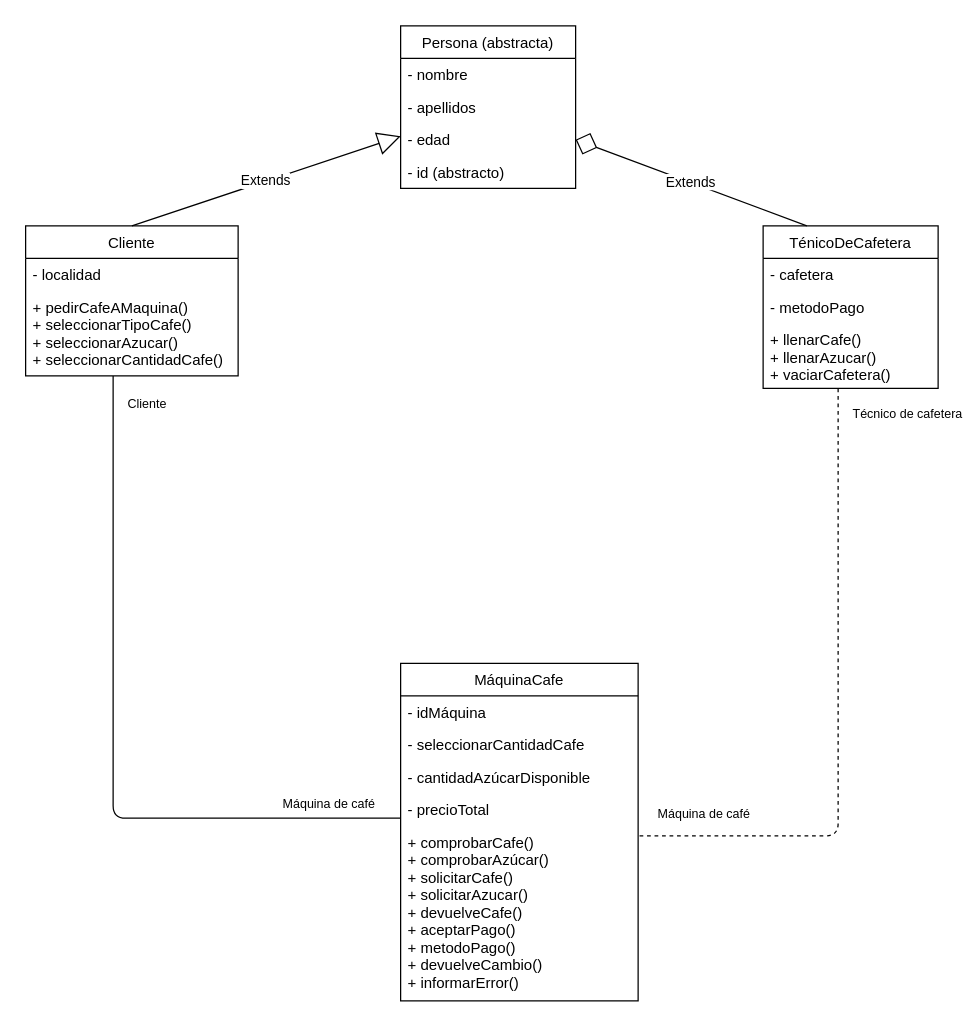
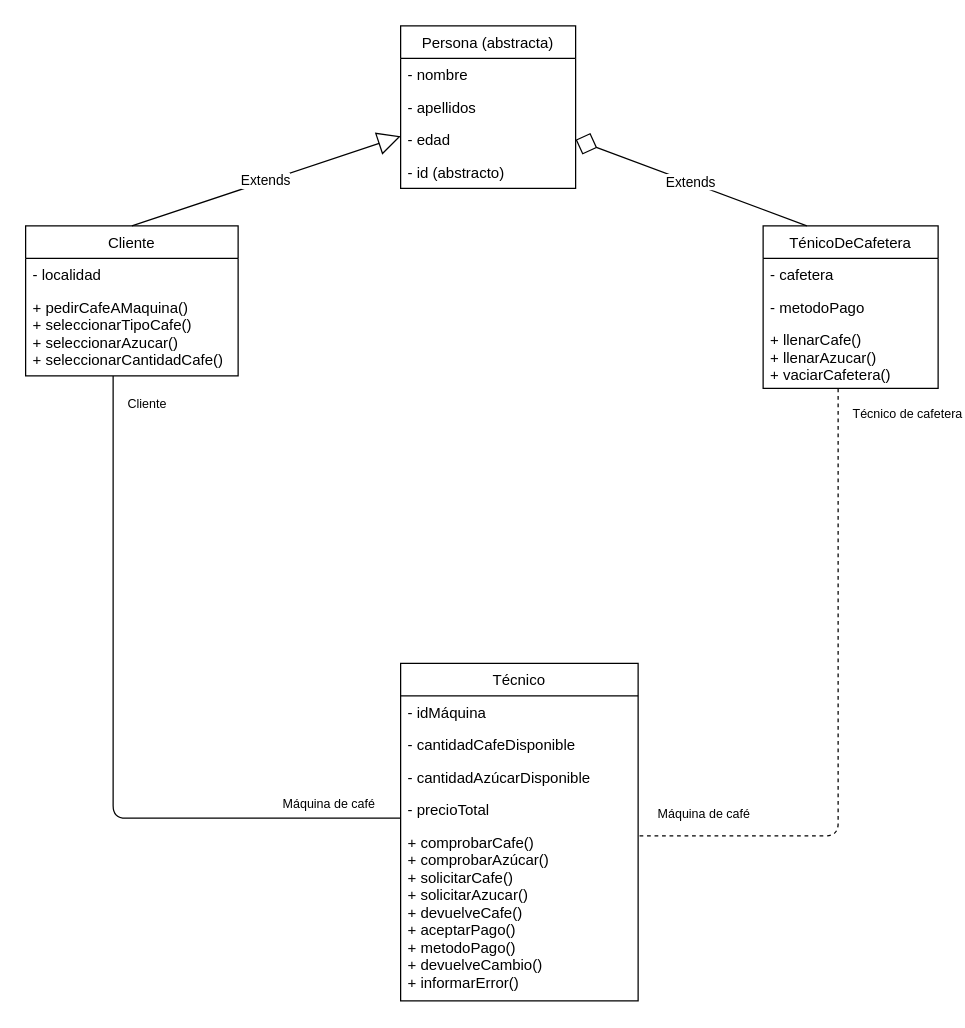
  <mxCell id="0" />
  <mxCell id="1" parent="0" />
  <mxCell id="2" value="Extends" style="endArrow=block;endSize=16;endFill=0;html=1;exitX=0.5;exitY=0;exitDx=0;exitDy=0;" parent="1" source="19" target="4" edge="1"><mxGeometry width="160" relative="1" as="geometry"><mxPoint x="230" y="120" as="sourcePoint" /><mxPoint x="390" y="120" as="targetPoint" /></mxGeometry></mxCell>
  <mxCell id="3" value="Extends" style="endArrow=diamond;endSize=16;endFill=0;html=1;exitX=0.25;exitY=0;exitDx=0;exitDy=0;" parent="1" source="9" target="4" edge="1"><mxGeometry width="160" relative="1" as="geometry"><mxPoint x="250" y="230" as="sourcePoint" /><mxPoint x="363.665" y="108" as="targetPoint" /></mxGeometry></mxCell>
  <mxCell id="4" value="Persona (abstracta)" style="swimlane;fontStyle=0;childLayout=stackLayout;horizontal=1;startSize=26;fillColor=none;horizontalStack=0;resizeParent=1;resizeParentMax=0;resizeLast=0;collapsible=1;marginBottom=0;" parent="1" vertex="1"><mxGeometry x="320" y="20" width="140" height="130" as="geometry" /></mxCell>
  <mxCell id="5" value="- nombre" style="text;strokeColor=none;fillColor=none;align=left;verticalAlign=top;spacingLeft=4;spacingRight=4;overflow=hidden;rotatable=0;points=[[0,0.5],[1,0.5]];portConstraint=eastwest;" parent="4" vertex="1"><mxGeometry y="26" width="140" height="26" as="geometry" /></mxCell>
  <mxCell id="6" value="- apellidos" style="text;strokeColor=none;fillColor=none;align=left;verticalAlign=top;spacingLeft=4;spacingRight=4;overflow=hidden;rotatable=0;points=[[0,0.5],[1,0.5]];portConstraint=eastwest;" parent="4" vertex="1"><mxGeometry y="52" width="140" height="26" as="geometry" /></mxCell>
  <mxCell id="7" value="- edad" style="text;strokeColor=none;fillColor=none;align=left;verticalAlign=top;spacingLeft=4;spacingRight=4;overflow=hidden;rotatable=0;points=[[0,0.5],[1,0.5]];portConstraint=eastwest;" parent="4" vertex="1"><mxGeometry y="78" width="140" height="26" as="geometry" /></mxCell>
  <mxCell id="8" value="- id (abstracto)" style="text;strokeColor=none;fillColor=none;align=left;verticalAlign=top;spacingLeft=4;spacingRight=4;overflow=hidden;rotatable=0;points=[[0,0.5],[1,0.5]];portConstraint=eastwest;" parent="4" vertex="1"><mxGeometry y="104" width="140" height="26" as="geometry" /></mxCell>
  <mxCell id="9" value="TénicoDeCafetera" style="swimlane;fontStyle=0;childLayout=stackLayout;horizontal=1;startSize=26;fillColor=none;horizontalStack=0;resizeParent=1;resizeParentMax=0;resizeLast=0;collapsible=1;marginBottom=0;" parent="1" vertex="1"><mxGeometry x="610" y="180" width="140" height="130" as="geometry" /></mxCell>
  <mxCell id="10" value="- cafetera" style="text;strokeColor=none;fillColor=none;align=left;verticalAlign=top;spacingLeft=4;spacingRight=4;overflow=hidden;rotatable=0;points=[[0,0.5],[1,0.5]];portConstraint=eastwest;" parent="9" vertex="1"><mxGeometry y="26" width="140" height="26" as="geometry" /></mxCell>
  <mxCell id="11" value="- metodoPago" style="text;strokeColor=none;fillColor=none;align=left;verticalAlign=top;spacingLeft=4;spacingRight=4;overflow=hidden;rotatable=0;points=[[0,0.5],[1,0.5]];portConstraint=eastwest;" parent="9" vertex="1"><mxGeometry y="52" width="140" height="26" as="geometry" /></mxCell>
  <mxCell id="12" value="+ llenarCafe()&#10;+ llenarAzucar()&#10;+ vaciarCafetera()&#10;" style="text;strokeColor=none;fillColor=none;align=left;verticalAlign=top;spacingLeft=4;spacingRight=4;overflow=hidden;rotatable=0;points=[[0,0.5],[1,0.5]];portConstraint=eastwest;" parent="9" vertex="1"><mxGeometry y="78" width="140" height="52" as="geometry" /></mxCell>
  <mxCell id="13" value="" style="endArrow=none;html=1;edgeStyle=orthogonalEdgeStyle;entryX=0.001;entryY=0.763;entryDx=0;entryDy=0;entryPerimeter=0;" parent="1" source="19" target="26" edge="1"><mxGeometry relative="1" as="geometry"><mxPoint x="70" y="200" as="sourcePoint" /><mxPoint x="290" y="570" as="targetPoint" /><Array as="points"><mxPoint x="90" y="654" /></Array></mxGeometry></mxCell>
  <mxCell id="14" value="Cliente" style="resizable=0;html=1;align=left;verticalAlign=bottom;labelBackgroundColor=#ffffff;fontSize=10;" parent="13" connectable="0" vertex="1"><mxGeometry x="-1" relative="1" as="geometry"><mxPoint x="9.97" y="30" as="offset" /></mxGeometry></mxCell>
  <mxCell id="15" value="Máquina de café" style="resizable=0;html=1;align=right;verticalAlign=bottom;labelBackgroundColor=#ffffff;fontSize=10;" parent="13" connectable="0" vertex="1"><mxGeometry x="1" relative="1" as="geometry"><mxPoint x="-20.33" y="-3.84" as="offset" /></mxGeometry></mxCell>
  <mxCell id="16" value="" style="endArrow=none;html=1;edgeStyle=orthogonalEdgeStyle;dashed=1;" parent="1" source="9" target="22" edge="1"><mxGeometry relative="1" as="geometry"><mxPoint x="740" y="300" as="sourcePoint" /><mxPoint x="900" y="300" as="targetPoint" /><Array as="points"><mxPoint x="670" y="668" /></Array></mxGeometry></mxCell>
  <mxCell id="17" value="Técnico de cafetera" style="resizable=0;html=1;align=left;verticalAlign=bottom;labelBackgroundColor=#ffffff;fontSize=10;" parent="16" connectable="0" vertex="1"><mxGeometry x="-1" relative="1" as="geometry"><mxPoint x="10" y="28" as="offset" /></mxGeometry></mxCell>
  <mxCell id="18" value="Máquina de café" style="resizable=0;html=1;align=right;verticalAlign=bottom;labelBackgroundColor=#ffffff;fontSize=10;" parent="16" connectable="0" vertex="1"><mxGeometry x="1" relative="1" as="geometry"><mxPoint x="90.33" y="-10" as="offset" /></mxGeometry></mxCell>
  <mxCell id="19" value="Cliente" style="swimlane;fontStyle=0;childLayout=stackLayout;horizontal=1;startSize=26;fillColor=none;horizontalStack=0;resizeParent=1;resizeParentMax=0;resizeLast=0;collapsible=1;marginBottom=0;" parent="1" vertex="1"><mxGeometry x="20" y="180" width="170" height="120" as="geometry" /></mxCell>
  <mxCell id="20" value="- localidad" style="text;strokeColor=none;fillColor=none;align=left;verticalAlign=top;spacingLeft=4;spacingRight=4;overflow=hidden;rotatable=0;points=[[0,0.5],[1,0.5]];portConstraint=eastwest;" parent="19" vertex="1"><mxGeometry y="26" width="170" height="26" as="geometry" /></mxCell>
  <mxCell id="21" value="+ pedirCafeAMaquina()&#10;+ seleccionarTipoCafe()&#10;+ seleccionarAzucar()&#10;+ seleccionarCantidadCafe()" style="text;strokeColor=none;fillColor=none;align=left;verticalAlign=top;spacingLeft=4;spacingRight=4;overflow=hidden;rotatable=0;points=[[0,0.5],[1,0.5]];portConstraint=eastwest;" parent="19" vertex="1"><mxGeometry y="52" width="170" height="68" as="geometry" /></mxCell>
- <mxCell id="22" value="MáquinaCafe" style="swimlane;fontStyle=0;childLayout=stackLayout;horizontal=1;startSize=26;fillColor=none;horizontalStack=0;resizeParent=1;resizeParentMax=0;resizeLast=0;collapsible=1;marginBottom=0;" parent="1" vertex="1"><mxGeometry x="320" y="530" width="190" height="270" as="geometry" /></mxCell>
+ <mxCell id="22" value="Técnico" style="swimlane;fontStyle=0;childLayout=stackLayout;horizontal=1;startSize=26;fillColor=none;horizontalStack=0;resizeParent=1;resizeParentMax=0;resizeLast=0;collapsible=1;marginBottom=0;" parent="1" vertex="1"><mxGeometry x="320" y="530" width="190" height="270" as="geometry" /></mxCell>
  <mxCell id="23" value="- idMáquina" style="text;strokeColor=none;fillColor=none;align=left;verticalAlign=top;spacingLeft=4;spacingRight=4;overflow=hidden;rotatable=0;points=[[0,0.5],[1,0.5]];portConstraint=eastwest;" parent="22" vertex="1"><mxGeometry y="26" width="190" height="26" as="geometry" /></mxCell>
- <mxCell id="24" value="- seleccionarCantidadCafe" style="text;strokeColor=none;fillColor=none;align=left;verticalAlign=top;spacingLeft=4;spacingRight=4;overflow=hidden;rotatable=0;points=[[0,0.5],[1,0.5]];portConstraint=eastwest;" parent="22" vertex="1"><mxGeometry y="52" width="190" height="26" as="geometry" /></mxCell>
+ <mxCell id="24" value="- cantidadCafeDisponible" style="text;strokeColor=none;fillColor=none;align=left;verticalAlign=top;spacingLeft=4;spacingRight=4;overflow=hidden;rotatable=0;points=[[0,0.5],[1,0.5]];portConstraint=eastwest;" parent="22" vertex="1"><mxGeometry y="52" width="190" height="26" as="geometry" /></mxCell>
  <mxCell id="25" value="- cantidadAzúcarDisponible" style="text;strokeColor=none;fillColor=none;align=left;verticalAlign=top;spacingLeft=4;spacingRight=4;overflow=hidden;rotatable=0;points=[[0,0.5],[1,0.5]];portConstraint=eastwest;" parent="22" vertex="1"><mxGeometry y="78" width="190" height="26" as="geometry" /></mxCell>
  <mxCell id="26" value="- precioTotal" style="text;strokeColor=none;fillColor=none;align=left;verticalAlign=top;spacingLeft=4;spacingRight=4;overflow=hidden;rotatable=0;points=[[0,0.5],[1,0.5]];portConstraint=eastwest;" parent="22" vertex="1"><mxGeometry y="104" width="190" height="26" as="geometry" /></mxCell>
  <mxCell id="27" value="+ comprobarCafe()&#10;+ comprobarAzúcar()&#10;+ solicitarCafe()&#10;+ solicitarAzucar()&#10;+ devuelveCafe()&#10;+ aceptarPago()&#10;+ metodoPago()&#10;+ devuelveCambio()&#10;+ informarError()&#10;&#10;" style="text;strokeColor=none;fillColor=none;align=left;verticalAlign=top;spacingLeft=4;spacingRight=4;overflow=hidden;rotatable=0;points=[[0,0.5],[1,0.5]];portConstraint=eastwest;" parent="22" vertex="1"><mxGeometry y="130" width="190" height="140" as="geometry" /></mxCell>
